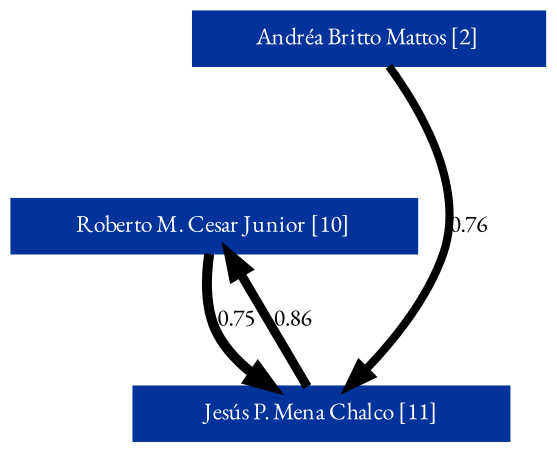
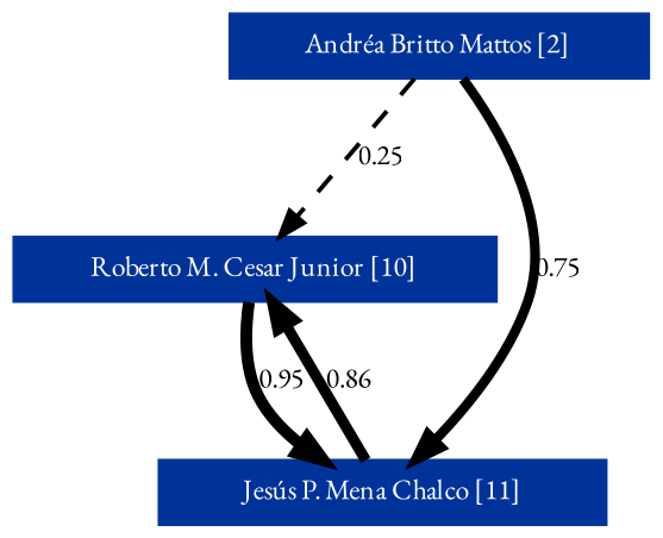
  strict digraph {
    fontname="EB Garamond"
    node [color="#003399" fontcolor="#FFFFFF" fontname="EB Garamond" fontsize=8 shape=rectangle style=filled]
    edge [arrowhead=normal arrowsize=0.75 fontname="EB Garamond" fontsize=8 style=bold]
    n1 [height=0.25 label="Roberto M. Cesar Junior [10]" width=1.8889]
    n2 [height=0.25 label="Jesús P. Mena Chalco [11]" width=1.75]
    n3 [height=0.25 label="Andréa Britto Mattos [2]" width=1.6389]
-   n1 -> n2 [label=0.75 penwidth=3.35 style=solid]
+   n1 -> n2 [label=0.95 penwidth=3.35 style=solid]
    n2 -> n1 [label=0.86 penwidth=3.08]
-   n3 -> n2 [label=0.76 penwidth=2.75]
+   n3 -> n1 [label=0.25 penwidth=1.25 style=dashed]
+   n3 -> n2 [label=0.75 penwidth=2.75]
  }
